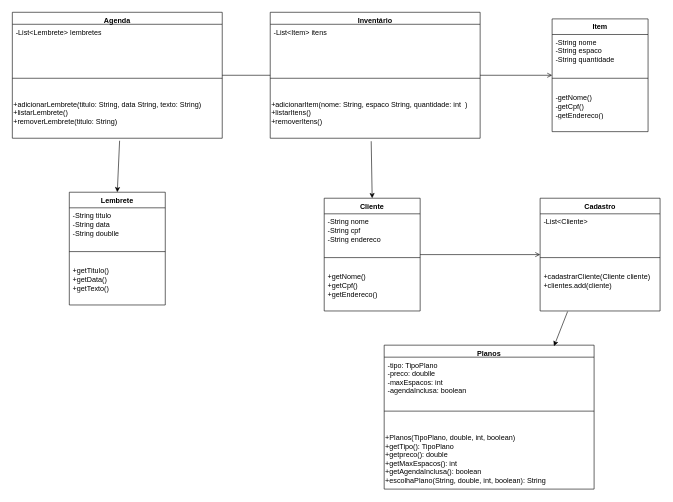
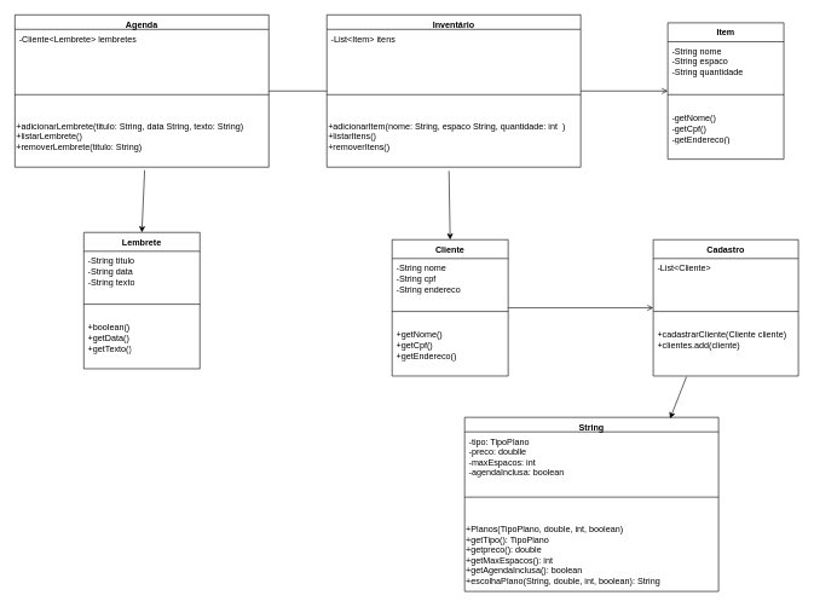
  <mxCell id="0" />
  <mxCell id="1" parent="0" />
  <mxCell id="2" value="Inventário" style="swimlane;fontStyle=1;align=center;verticalAlign=top;childLayout=stackLayout;horizontal=1;startSize=20;horizontalStack=0;resizeParent=1;resizeParentMax=0;resizeLast=0;collapsible=1;marginBottom=0;whiteSpace=wrap;html=1;" parent="1" vertex="1"><mxGeometry x="450" y="20" width="350" height="210" as="geometry" /></mxCell>
  <mxCell id="3" value="-List&amp;lt;Item&amp;gt; itens" style="text;strokeColor=none;fillColor=none;align=left;verticalAlign=top;spacingLeft=4;spacingRight=4;overflow=hidden;rotatable=0;points=[[0,0.5],[1,0.5]];portConstraint=eastwest;whiteSpace=wrap;html=1;" parent="2" vertex="1"><mxGeometry y="20" width="350" height="60" as="geometry" /></mxCell>
  <mxCell id="4" value="" style="line;strokeWidth=1;fillColor=none;align=left;verticalAlign=middle;spacingTop=-1;spacingLeft=3;spacingRight=3;rotatable=0;labelPosition=right;points=[];portConstraint=eastwest;strokeColor=inherit;" parent="2" vertex="1"><mxGeometry y="80" width="350" height="60" as="geometry" /></mxCell>
  <mxCell id="5" value="+adicionarItem(nome: String, espaco String, quantidade: int&amp;nbsp; )&lt;div&gt;+listarItens()&lt;/div&gt;&lt;div style=&quot;&quot;&gt;+&lt;span style=&quot;background-color: initial;&quot;&gt;removerItens()&lt;/span&gt;&lt;/div&gt;&lt;div style=&quot;&quot;&gt;&lt;br&gt;&lt;/div&gt;" style="text;html=1;align=left;verticalAlign=middle;resizable=0;points=[];autosize=1;strokeColor=none;fillColor=none;" parent="2" vertex="1"><mxGeometry y="140" width="350" height="70" as="geometry" /></mxCell>
  <mxCell id="6" value="Item" style="swimlane;fontStyle=1;align=center;verticalAlign=top;childLayout=stackLayout;horizontal=1;startSize=26;horizontalStack=0;resizeParent=1;resizeParentMax=0;resizeLast=0;collapsible=1;marginBottom=0;whiteSpace=wrap;html=1;" parent="1" vertex="1"><mxGeometry x="920" y="31" width="160" height="188" as="geometry" /></mxCell>
  <mxCell id="7" value="-String nome&lt;div&gt;-String espaco&lt;/div&gt;&lt;div&gt;-String quantidade&lt;/div&gt;" style="text;strokeColor=none;fillColor=none;align=left;verticalAlign=top;spacingLeft=4;spacingRight=4;overflow=hidden;rotatable=0;points=[[0,0.5],[1,0.5]];portConstraint=eastwest;whiteSpace=wrap;html=1;" parent="6" vertex="1"><mxGeometry y="26" width="160" height="54" as="geometry" /></mxCell>
  <mxCell id="8" value="" style="line;strokeWidth=1;fillColor=none;align=left;verticalAlign=middle;spacingTop=-1;spacingLeft=3;spacingRight=3;rotatable=0;labelPosition=right;points=[];portConstraint=eastwest;strokeColor=inherit;" parent="6" vertex="1"><mxGeometry y="80" width="160" height="38" as="geometry" /></mxCell>
  <mxCell id="9" value="&lt;div&gt;-getNome()&lt;/div&gt;&lt;div&gt;-getCpf()&lt;/div&gt;&lt;div&gt;-getEndereco()&lt;/div&gt;" style="text;strokeColor=none;fillColor=none;align=left;verticalAlign=top;spacingLeft=4;spacingRight=4;overflow=hidden;rotatable=0;points=[[0,0.5],[1,0.5]];portConstraint=eastwest;whiteSpace=wrap;html=1;" parent="6" vertex="1"><mxGeometry y="118" width="160" height="70" as="geometry" /></mxCell>
  <mxCell id="10" value="" style="endArrow=open;html=1;rounded=0;entryX=0;entryY=0.5;entryDx=0;entryDy=0;exitX=1;exitY=0.5;exitDx=0;exitDy=0;" parent="1" source="2" target="6" edge="1"><mxGeometry width="50" height="50" relative="1" as="geometry"><mxPoint x="1090" y="190" as="sourcePoint" /><mxPoint x="1140" y="140" as="targetPoint" /></mxGeometry></mxCell>
  <mxCell id="11" value="Cliente" style="swimlane;fontStyle=1;align=center;verticalAlign=top;childLayout=stackLayout;horizontal=1;startSize=26;horizontalStack=0;resizeParent=1;resizeParentMax=0;resizeLast=0;collapsible=1;marginBottom=0;whiteSpace=wrap;html=1;" parent="1" vertex="1"><mxGeometry x="540" y="330" width="160" height="188" as="geometry" /></mxCell>
  <mxCell id="12" value="-String nome&lt;br&gt;-String cpf&lt;div&gt;-String endereco&lt;/div&gt;" style="text;strokeColor=none;fillColor=none;align=left;verticalAlign=top;spacingLeft=4;spacingRight=4;overflow=hidden;rotatable=0;points=[[0,0.5],[1,0.5]];portConstraint=eastwest;whiteSpace=wrap;html=1;" parent="11" vertex="1"><mxGeometry y="26" width="160" height="54" as="geometry" /></mxCell>
  <mxCell id="13" value="" style="line;strokeWidth=1;fillColor=none;align=left;verticalAlign=middle;spacingTop=-1;spacingLeft=3;spacingRight=3;rotatable=0;labelPosition=right;points=[];portConstraint=eastwest;strokeColor=inherit;" parent="11" vertex="1"><mxGeometry y="80" width="160" height="38" as="geometry" /></mxCell>
  <mxCell id="14" value="&lt;div&gt;+getNome()&lt;/div&gt;&lt;div&gt;+getCpf()&lt;/div&gt;&lt;div&gt;+getEndereco()&lt;/div&gt;" style="text;strokeColor=none;fillColor=none;align=left;verticalAlign=top;spacingLeft=4;spacingRight=4;overflow=hidden;rotatable=0;points=[[0,0.5],[1,0.5]];portConstraint=eastwest;whiteSpace=wrap;html=1;" parent="11" vertex="1"><mxGeometry y="118" width="160" height="70" as="geometry" /></mxCell>
  <mxCell id="15" value="" style="endArrow=classic;html=1;rounded=0;entryX=0.5;entryY=0;entryDx=0;entryDy=0;exitX=0.481;exitY=1.071;exitDx=0;exitDy=0;exitPerimeter=0;" parent="1" source="5" target="11" edge="1"><mxGeometry width="50" height="50" relative="1" as="geometry"><mxPoint x="1179" y="142" as="sourcePoint" /><mxPoint x="1380" y="145" as="targetPoint" /></mxGeometry></mxCell>
  <mxCell id="16" value="Cadastro" style="swimlane;fontStyle=1;align=center;verticalAlign=top;childLayout=stackLayout;horizontal=1;startSize=26;horizontalStack=0;resizeParent=1;resizeParentMax=0;resizeLast=0;collapsible=1;marginBottom=0;whiteSpace=wrap;html=1;" vertex="1" parent="1"><mxGeometry x="900" y="330" width="200" height="188" as="geometry" /></mxCell>
  <mxCell id="17" value="-List&amp;lt;Cliente&amp;gt;" style="text;strokeColor=none;fillColor=none;align=left;verticalAlign=top;spacingLeft=4;spacingRight=4;overflow=hidden;rotatable=0;points=[[0,0.5],[1,0.5]];portConstraint=eastwest;whiteSpace=wrap;html=1;" vertex="1" parent="16"><mxGeometry y="26" width="200" height="54" as="geometry" /></mxCell>
  <mxCell id="18" value="" style="line;strokeWidth=1;fillColor=none;align=left;verticalAlign=middle;spacingTop=-1;spacingLeft=3;spacingRight=3;rotatable=0;labelPosition=right;points=[];portConstraint=eastwest;strokeColor=inherit;" vertex="1" parent="16"><mxGeometry y="80" width="200" height="38" as="geometry" /></mxCell>
  <mxCell id="19" value="&lt;div&gt;+cadastrarCliente(Cliente cliente)&lt;/div&gt;&lt;div&gt;+clientes.add(cliente)&lt;/div&gt;" style="text;strokeColor=none;fillColor=none;align=left;verticalAlign=top;spacingLeft=4;spacingRight=4;overflow=hidden;rotatable=0;points=[[0,0.5],[1,0.5]];portConstraint=eastwest;whiteSpace=wrap;html=1;" vertex="1" parent="16"><mxGeometry y="118" width="200" height="70" as="geometry" /></mxCell>
  <mxCell id="20" value="" style="endArrow=open;html=1;rounded=0;entryX=0;entryY=0.5;entryDx=0;entryDy=0;exitX=1;exitY=0.5;exitDx=0;exitDy=0;" edge="1" parent="1" source="11" target="16"><mxGeometry width="50" height="50" relative="1" as="geometry"><mxPoint x="1400" y="230" as="sourcePoint" /><mxPoint x="1221" y="454" as="targetPoint" /></mxGeometry></mxCell>
  <mxCell id="21" value="Agenda" style="swimlane;fontStyle=1;align=center;verticalAlign=top;childLayout=stackLayout;horizontal=1;startSize=20;horizontalStack=0;resizeParent=1;resizeParentMax=0;resizeLast=0;collapsible=1;marginBottom=0;whiteSpace=wrap;html=1;" vertex="1" parent="1"><mxGeometry x="20" y="20" width="350" height="210" as="geometry" /></mxCell>
- <mxCell id="22" value="-List&amp;lt;Lembrete&amp;gt; lembretes" style="text;strokeColor=none;fillColor=none;align=left;verticalAlign=top;spacingLeft=4;spacingRight=4;overflow=hidden;rotatable=0;points=[[0,0.5],[1,0.5]];portConstraint=eastwest;whiteSpace=wrap;html=1;" vertex="1" parent="21"><mxGeometry y="20" width="350" height="60" as="geometry" /></mxCell>
+ <mxCell id="22" value="-Cliente&amp;lt;Lembrete&amp;gt; lembretes" style="text;strokeColor=none;fillColor=none;align=left;verticalAlign=top;spacingLeft=4;spacingRight=4;overflow=hidden;rotatable=0;points=[[0,0.5],[1,0.5]];portConstraint=eastwest;whiteSpace=wrap;html=1;" vertex="1" parent="21"><mxGeometry y="20" width="350" height="60" as="geometry" /></mxCell>
  <mxCell id="23" value="" style="line;strokeWidth=1;fillColor=none;align=left;verticalAlign=middle;spacingTop=-1;spacingLeft=3;spacingRight=3;rotatable=0;labelPosition=right;points=[];portConstraint=eastwest;strokeColor=inherit;" vertex="1" parent="21"><mxGeometry y="80" width="350" height="60" as="geometry" /></mxCell>
  <mxCell id="24" value="+adicionarLembrete(titulo: String, data String, texto: String)&lt;div&gt;+listarLembrete()&lt;/div&gt;&lt;div style=&quot;&quot;&gt;+&lt;span style=&quot;background-color: initial;&quot;&gt;removerLembrete(titulo: String)&lt;/span&gt;&lt;/div&gt;&lt;div style=&quot;&quot;&gt;&lt;br&gt;&lt;/div&gt;" style="text;html=1;align=left;verticalAlign=middle;resizable=0;points=[];autosize=1;strokeColor=none;fillColor=none;" vertex="1" parent="21"><mxGeometry y="140" width="350" height="70" as="geometry" /></mxCell>
  <mxCell id="25" value="" style="endArrow=none;html=1;rounded=0;entryX=1;entryY=0.5;entryDx=0;entryDy=0;exitX=0;exitY=0.5;exitDx=0;exitDy=0;" edge="1" parent="1" source="2" target="21"><mxGeometry width="50" height="50" relative="1" as="geometry"><mxPoint x="428" y="140" as="sourcePoint" /><mxPoint x="400" y="245" as="targetPoint" /></mxGeometry></mxCell>
  <mxCell id="26" value="Lembrete" style="swimlane;fontStyle=1;align=center;verticalAlign=top;childLayout=stackLayout;horizontal=1;startSize=26;horizontalStack=0;resizeParent=1;resizeParentMax=0;resizeLast=0;collapsible=1;marginBottom=0;whiteSpace=wrap;html=1;" vertex="1" parent="1"><mxGeometry x="115" y="320" width="160" height="188" as="geometry" /></mxCell>
- <mxCell id="27" value="-String titulo&lt;br&gt;-String data&lt;div&gt;-String doublle&lt;/div&gt;" style="text;strokeColor=none;fillColor=none;align=left;verticalAlign=top;spacingLeft=4;spacingRight=4;overflow=hidden;rotatable=0;points=[[0,0.5],[1,0.5]];portConstraint=eastwest;whiteSpace=wrap;html=1;" vertex="1" parent="26"><mxGeometry y="26" width="160" height="54" as="geometry" /></mxCell>
+ <mxCell id="27" value="-String titulo&lt;br&gt;-String data&lt;div&gt;-String texto&lt;/div&gt;" style="text;strokeColor=none;fillColor=none;align=left;verticalAlign=top;spacingLeft=4;spacingRight=4;overflow=hidden;rotatable=0;points=[[0,0.5],[1,0.5]];portConstraint=eastwest;whiteSpace=wrap;html=1;" vertex="1" parent="26"><mxGeometry y="26" width="160" height="54" as="geometry" /></mxCell>
  <mxCell id="28" value="" style="line;strokeWidth=1;fillColor=none;align=left;verticalAlign=middle;spacingTop=-1;spacingLeft=3;spacingRight=3;rotatable=0;labelPosition=right;points=[];portConstraint=eastwest;strokeColor=inherit;" vertex="1" parent="26"><mxGeometry y="80" width="160" height="38" as="geometry" /></mxCell>
- <mxCell id="29" value="&lt;div&gt;+getTitulo()&lt;/div&gt;&lt;div&gt;+getData()&lt;/div&gt;&lt;div&gt;+getTexto()&lt;/div&gt;" style="text;strokeColor=none;fillColor=none;align=left;verticalAlign=top;spacingLeft=4;spacingRight=4;overflow=hidden;rotatable=0;points=[[0,0.5],[1,0.5]];portConstraint=eastwest;whiteSpace=wrap;html=1;" vertex="1" parent="26"><mxGeometry y="118" width="160" height="70" as="geometry" /></mxCell>
+ <mxCell id="29" value="&lt;div&gt;+boolean()&lt;/div&gt;&lt;div&gt;+getData()&lt;/div&gt;&lt;div&gt;+getTexto()&lt;/div&gt;" style="text;strokeColor=none;fillColor=none;align=left;verticalAlign=top;spacingLeft=4;spacingRight=4;overflow=hidden;rotatable=0;points=[[0,0.5],[1,0.5]];portConstraint=eastwest;whiteSpace=wrap;html=1;" vertex="1" parent="26"><mxGeometry y="118" width="160" height="70" as="geometry" /></mxCell>
  <mxCell id="30" value="" style="endArrow=classic;html=1;rounded=0;entryX=0.5;entryY=0;entryDx=0;entryDy=0;exitX=0.511;exitY=1.06;exitDx=0;exitDy=0;exitPerimeter=0;" edge="1" parent="1" source="24" target="26"><mxGeometry width="50" height="50" relative="1" as="geometry"><mxPoint x="348" y="260" as="sourcePoint" /><mxPoint x="320" y="365" as="targetPoint" /></mxGeometry></mxCell>
- <mxCell id="31" value="Planos" style="swimlane;fontStyle=1;align=center;verticalAlign=top;childLayout=stackLayout;horizontal=1;startSize=20;horizontalStack=0;resizeParent=1;resizeParentMax=0;resizeLast=0;collapsible=1;marginBottom=0;whiteSpace=wrap;html=1;" vertex="1" parent="1"><mxGeometry x="640" y="575" width="350" height="240" as="geometry" /></mxCell>
+ <mxCell id="31" value="String" style="swimlane;fontStyle=1;align=center;verticalAlign=top;childLayout=stackLayout;horizontal=1;startSize=20;horizontalStack=0;resizeParent=1;resizeParentMax=0;resizeLast=0;collapsible=1;marginBottom=0;whiteSpace=wrap;html=1;" vertex="1" parent="1"><mxGeometry x="640" y="575" width="350" height="240" as="geometry" /></mxCell>
  <mxCell id="32" value="-tipo: TipoPlano&lt;div&gt;-preco: doublle&lt;/div&gt;&lt;div&gt;-maxEspacos: int&lt;/div&gt;&lt;div&gt;-agendaInclusa: boolean&lt;/div&gt;" style="text;strokeColor=none;fillColor=none;align=left;verticalAlign=top;spacingLeft=4;spacingRight=4;overflow=hidden;rotatable=0;points=[[0,0.5],[1,0.5]];portConstraint=eastwest;whiteSpace=wrap;html=1;" vertex="1" parent="31"><mxGeometry y="20" width="350" height="60" as="geometry" /></mxCell>
  <mxCell id="33" value="" style="line;strokeWidth=1;fillColor=none;align=left;verticalAlign=middle;spacingTop=-1;spacingLeft=3;spacingRight=3;rotatable=0;labelPosition=right;points=[];portConstraint=eastwest;strokeColor=inherit;" vertex="1" parent="31"><mxGeometry y="80" width="350" height="60" as="geometry" /></mxCell>
  <mxCell id="34" value="+Planos(TipoPlano, double, int, boolean)&lt;div&gt;+getTipo(): TipoPlano&lt;/div&gt;&lt;div&gt;+getpreco(): double&lt;/div&gt;&lt;div&gt;+getMaxEspacos(): int&lt;/div&gt;&lt;div&gt;+getAgendaInclusa(): boolean&lt;/div&gt;&lt;div&gt;+escolhaPlano(String, double, int, boolean): String&lt;/div&gt;" style="text;html=1;align=left;verticalAlign=middle;resizable=0;points=[];autosize=1;strokeColor=none;fillColor=none;" vertex="1" parent="31"><mxGeometry y="140" width="350" height="100" as="geometry" /></mxCell>
  <mxCell id="35" value="" style="endArrow=classic;html=1;rounded=0;exitX=0.229;exitY=1.014;exitDx=0;exitDy=0;exitPerimeter=0;entryX=0.809;entryY=0.007;entryDx=0;entryDy=0;entryPerimeter=0;" edge="1" parent="1" source="19" target="31"><mxGeometry width="50" height="50" relative="1" as="geometry"><mxPoint x="730" y="520" as="sourcePoint" /><mxPoint x="810" y="520" as="targetPoint" /></mxGeometry></mxCell>
